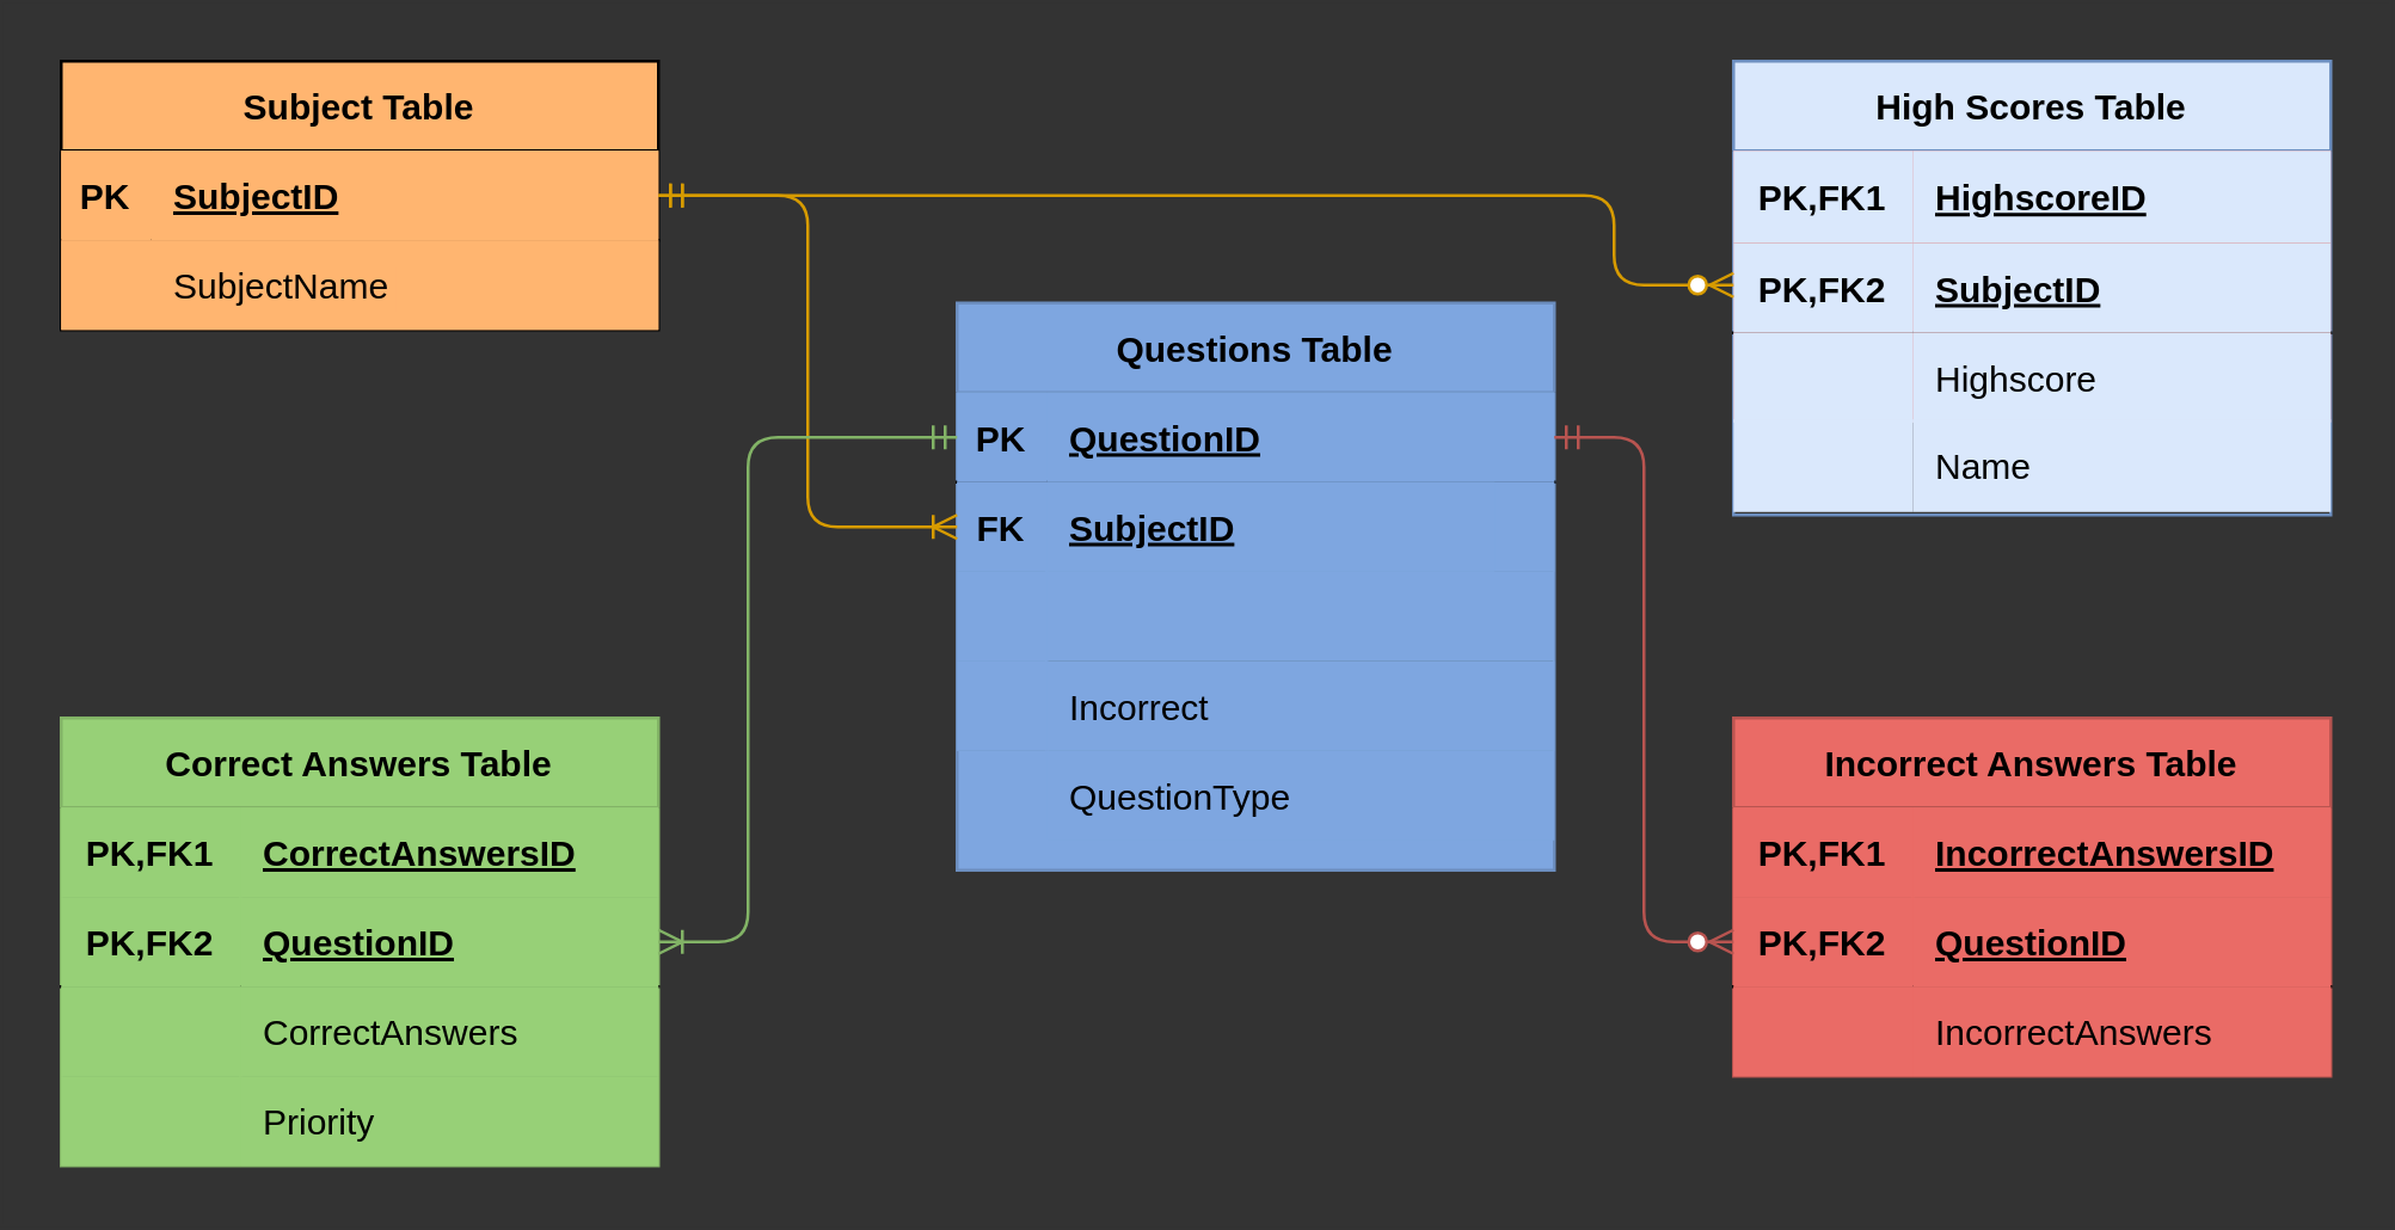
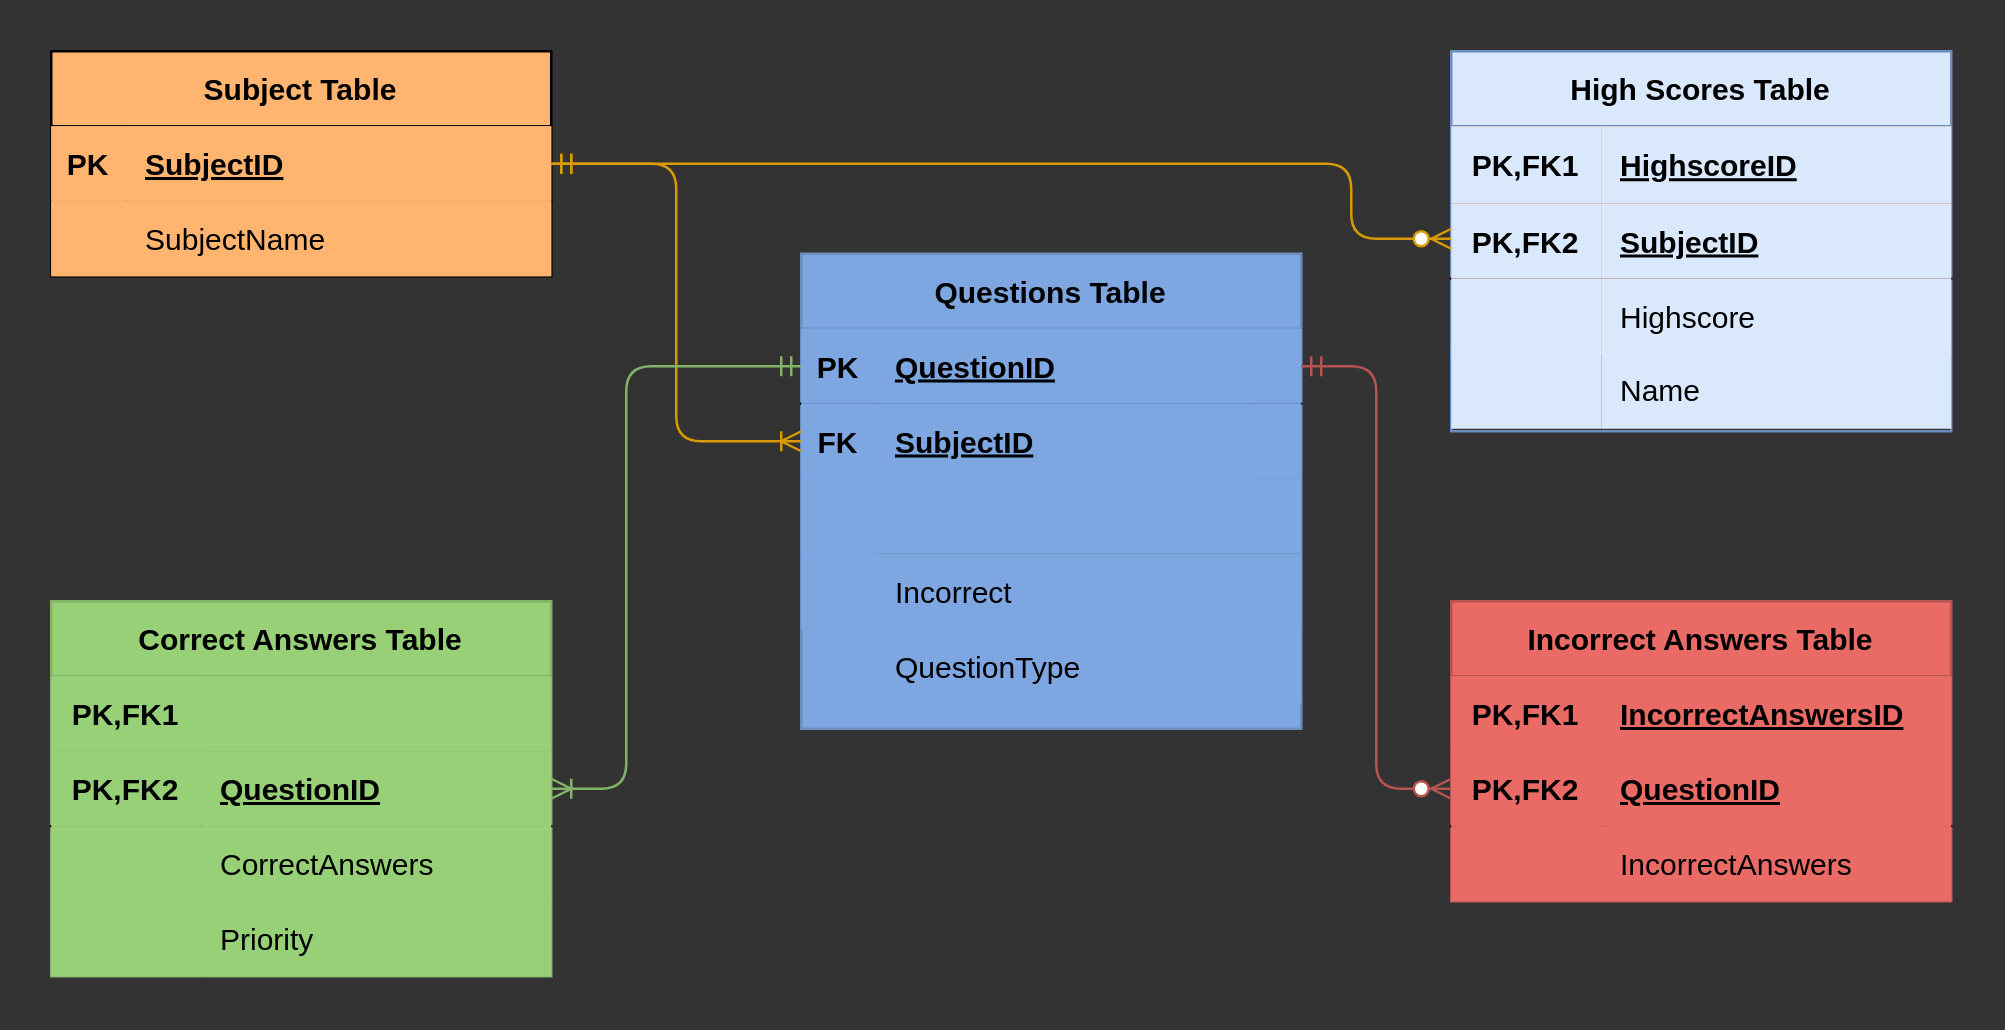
  <mxCell id="0" />
  <mxCell id="1" parent="0" />
  <mxCell id="2" value="" style="shape=partialRectangle;connectable=0;top=0;left=0;bottom=0;right=0;editable=1;overflow=hidden;fillColor=#7EA6E0;" parent="1" vertex="1"><mxGeometry x="320" y="251" width="200" height="40" as="geometry" /></mxCell>
  <mxCell id="3" value="Questions Table" style="shape=table;startSize=30;container=1;collapsible=1;childLayout=tableLayout;fixedRows=1;rowLines=0;fontStyle=1;align=center;resizeLast=1;rounded=0;strokeColor=#6c8ebf;fillColor=#7EA6E0;" parent="1" vertex="1"><mxGeometry x="320" y="101" width="200" height="190" as="geometry" /></mxCell>
  <mxCell id="4" value="" style="shape=partialRectangle;collapsible=0;dropTarget=0;pointerEvents=0;top=0;left=0;bottom=1;right=0;points=[[0,0.5],[1,0.5]];portConstraint=eastwest;fillColor=#7EA6E0;" parent="3" vertex="1"><mxGeometry y="30" width="200" height="30" as="geometry" /></mxCell>
  <mxCell id="5" value="PK" style="shape=partialRectangle;connectable=0;top=0;left=0;bottom=0;right=0;fontStyle=1;overflow=hidden;fillColor=#7EA6E0;" parent="4" vertex="1"><mxGeometry width="30" height="30" as="geometry" /></mxCell>
  <mxCell id="6" value="QuestionID" style="shape=partialRectangle;connectable=0;top=0;left=0;bottom=0;right=0;align=left;spacingLeft=6;fontStyle=5;overflow=hidden;fillColor=#7EA6E0;" parent="4" vertex="1"><mxGeometry x="30" width="170" height="30" as="geometry" /></mxCell>
  <mxCell id="7" value="" style="shape=partialRectangle;collapsible=0;dropTarget=0;pointerEvents=0;top=0;left=0;bottom=0;right=0;points=[[0,0.5],[1,0.5]];portConstraint=eastwest;fillColor=#7EA6E0;" parent="3" vertex="1"><mxGeometry y="60" width="200" height="30" as="geometry" /></mxCell>
  <mxCell id="8" value="FK" style="shape=partialRectangle;connectable=0;top=0;left=0;bottom=0;right=0;editable=1;overflow=hidden;fontStyle=1;fillColor=#7EA6E0;" parent="7" vertex="1"><mxGeometry width="30" height="30" as="geometry" /></mxCell>
  <mxCell id="9" value="" style="shape=partialRectangle;connectable=0;top=0;left=0;bottom=0;right=0;align=left;spacingLeft=6;overflow=hidden;fillColor=#7EA6E0;" parent="7" vertex="1"><mxGeometry x="30" width="170" height="30" as="geometry" /></mxCell>
  <mxCell id="10" value="" style="shape=partialRectangle;collapsible=0;dropTarget=0;pointerEvents=0;top=0;left=0;bottom=0;right=0;points=[[0,0.5],[1,0.5]];portConstraint=eastwest;fillColor=#7EA6E0;" parent="3" vertex="1"><mxGeometry y="90" width="200" height="30" as="geometry" /></mxCell>
  <mxCell id="11" value="" style="shape=partialRectangle;connectable=0;top=0;left=0;bottom=0;right=0;editable=1;overflow=hidden;fillColor=#7EA6E0;" parent="10" vertex="1"><mxGeometry width="30" height="30" as="geometry" /></mxCell>
  <mxCell id="12" value="" style="shape=partialRectangle;collapsible=0;dropTarget=0;pointerEvents=0;top=0;left=0;bottom=0;right=0;points=[[0,0.5],[1,0.5]];portConstraint=eastwest;fillColor=#7EA6E0;" parent="3" vertex="1"><mxGeometry y="120" width="200" height="30" as="geometry" /></mxCell>
  <mxCell id="13" value="" style="shape=partialRectangle;connectable=0;top=0;left=0;bottom=0;right=0;editable=1;overflow=hidden;fillColor=#7EA6E0;" parent="12" vertex="1"><mxGeometry width="30" height="30" as="geometry" /></mxCell>
  <mxCell id="14" value="Incorrect" style="shape=partialRectangle;connectable=0;top=0;left=0;bottom=0;right=0;align=left;spacingLeft=6;overflow=hidden;fillColor=#7EA6E0;" parent="12" vertex="1"><mxGeometry x="30" width="170" height="30" as="geometry" /></mxCell>
  <mxCell id="15" value="SubjectID" style="shape=partialRectangle;connectable=0;top=0;left=0;bottom=0;right=0;align=left;spacingLeft=6;fontStyle=5;overflow=hidden;fillColor=#7EA6E0;" parent="1" vertex="1"><mxGeometry x="350" y="161" width="150" height="30" as="geometry" /></mxCell>
  <mxCell id="16" value="QuestionType" style="shape=partialRectangle;connectable=0;top=0;left=0;bottom=0;right=0;align=left;spacingLeft=6;overflow=hidden;fillColor=#7EA6E0;" parent="1" vertex="1"><mxGeometry x="350" y="251" width="170" height="30" as="geometry" /></mxCell>
  <mxCell id="17" value="Subject Table" style="shape=table;startSize=30;container=1;collapsible=1;childLayout=tableLayout;fixedRows=1;rowLines=0;fontStyle=1;align=center;resizeLast=1;fillColor=#FFB570;" parent="1" vertex="1"><mxGeometry x="20" y="20" width="200" height="90" as="geometry" /></mxCell>
  <mxCell id="18" value="" style="shape=partialRectangle;collapsible=0;dropTarget=0;pointerEvents=0;top=0;left=0;bottom=1;right=0;points=[[0,0.5],[1,0.5]];portConstraint=eastwest;fillColor=#FFB570;" parent="17" vertex="1"><mxGeometry y="30" width="200" height="30" as="geometry" /></mxCell>
  <mxCell id="19" value="PK" style="shape=partialRectangle;connectable=0;top=0;left=0;bottom=0;right=0;fontStyle=1;overflow=hidden;fillColor=#FFB570;" parent="18" vertex="1"><mxGeometry width="30" height="30" as="geometry" /></mxCell>
  <mxCell id="20" value="SubjectID" style="shape=partialRectangle;connectable=0;top=0;left=0;bottom=0;right=0;align=left;spacingLeft=6;fontStyle=5;overflow=hidden;fillColor=#FFB570;" parent="18" vertex="1"><mxGeometry x="30" width="170" height="30" as="geometry" /></mxCell>
  <mxCell id="21" value="" style="shape=partialRectangle;collapsible=0;dropTarget=0;pointerEvents=0;top=0;left=0;bottom=0;right=0;points=[[0,0.5],[1,0.5]];portConstraint=eastwest;fillColor=#FFB570;strokeColor=#333333;" parent="17" vertex="1"><mxGeometry y="60" width="200" height="30" as="geometry" /></mxCell>
  <mxCell id="22" value="" style="shape=partialRectangle;connectable=0;top=0;left=0;bottom=0;right=0;editable=1;overflow=hidden;fillColor=#FFB570;" parent="21" vertex="1"><mxGeometry width="30" height="30" as="geometry" /></mxCell>
  <mxCell id="23" value="SubjectName" style="shape=partialRectangle;connectable=0;top=0;left=0;bottom=0;right=0;align=left;spacingLeft=6;overflow=hidden;labelBackgroundColor=#FFB570;fillColor=#FFB570;" parent="21" vertex="1"><mxGeometry x="30" width="170" height="30" as="geometry" /></mxCell>
  <mxCell id="24" value="Correct Answers Table" style="shape=table;startSize=30;container=1;collapsible=1;childLayout=tableLayout;fixedRows=1;rowLines=0;fontStyle=1;align=center;resizeLast=1;rounded=0;sketch=0;shadow=0;strokeColor=#82b366;fillColor=#97D077;" parent="1" vertex="1"><mxGeometry x="20" y="240" width="200" height="150" as="geometry" /></mxCell>
  <mxCell id="25" value="" style="shape=partialRectangle;collapsible=0;dropTarget=0;pointerEvents=0;top=0;left=0;bottom=0;right=0;points=[[0,0.5],[1,0.5]];portConstraint=eastwest;fillColor=#97D077;" parent="24" vertex="1"><mxGeometry y="30" width="200" height="30" as="geometry" /></mxCell>
  <mxCell id="26" value="PK,FK1" style="shape=partialRectangle;connectable=0;top=0;left=0;bottom=0;right=0;fontStyle=1;overflow=hidden;fillColor=#97D077;" parent="25" vertex="1"><mxGeometry width="60" height="30" as="geometry" /></mxCell>
- <mxCell id="27" value="CorrectAnswersID" style="shape=partialRectangle;connectable=0;top=0;left=0;bottom=0;right=0;align=left;spacingLeft=6;fontStyle=5;overflow=hidden;fillColor=#97D077;" parent="25" vertex="1"><mxGeometry x="60" width="140" height="30" as="geometry" /></mxCell>
  <mxCell id="28" value="" style="shape=partialRectangle;collapsible=0;dropTarget=0;pointerEvents=0;top=0;left=0;bottom=1;right=0;points=[[0,0.5],[1,0.5]];portConstraint=eastwest;fillColor=#97D077;" parent="24" vertex="1"><mxGeometry y="60" width="200" height="30" as="geometry" /></mxCell>
  <mxCell id="29" value="PK,FK2" style="shape=partialRectangle;connectable=0;top=0;left=0;bottom=0;right=0;fontStyle=1;overflow=hidden;fillColor=#97D077;" parent="28" vertex="1"><mxGeometry width="60" height="30" as="geometry" /></mxCell>
  <mxCell id="30" value="QuestionID" style="shape=partialRectangle;connectable=0;top=0;left=0;bottom=0;right=0;align=left;spacingLeft=6;fontStyle=5;overflow=hidden;fillColor=#97D077;" parent="28" vertex="1"><mxGeometry x="60" width="140" height="30" as="geometry" /></mxCell>
  <mxCell id="31" value="" style="shape=partialRectangle;collapsible=0;dropTarget=0;pointerEvents=0;top=0;left=0;bottom=0;right=0;points=[[0,0.5],[1,0.5]];portConstraint=eastwest;fillColor=#97D077;" parent="24" vertex="1"><mxGeometry y="90" width="200" height="30" as="geometry" /></mxCell>
  <mxCell id="32" value="" style="shape=partialRectangle;connectable=0;top=0;left=0;bottom=0;right=0;editable=1;overflow=hidden;fillColor=#97D077;" parent="31" vertex="1"><mxGeometry width="60" height="30" as="geometry" /></mxCell>
  <mxCell id="33" value="CorrectAnswers    " style="shape=partialRectangle;connectable=0;top=0;left=0;bottom=0;right=0;align=left;spacingLeft=6;overflow=hidden;fillColor=#97D077;" parent="31" vertex="1"><mxGeometry x="60" width="140" height="30" as="geometry" /></mxCell>
  <mxCell id="34" value="" style="shape=partialRectangle;collapsible=0;dropTarget=0;pointerEvents=0;top=0;left=0;bottom=0;right=0;points=[[0,0.5],[1,0.5]];portConstraint=eastwest;fillColor=#97D077;" parent="24" vertex="1"><mxGeometry y="120" width="200" height="30" as="geometry" /></mxCell>
  <mxCell id="35" value="" style="shape=partialRectangle;connectable=0;top=0;left=0;bottom=0;right=0;editable=1;overflow=hidden;fillColor=#97D077;" parent="34" vertex="1"><mxGeometry width="60" height="30" as="geometry" /></mxCell>
  <mxCell id="36" value="Priority" style="shape=partialRectangle;connectable=0;top=0;left=0;bottom=0;right=0;align=left;spacingLeft=6;overflow=hidden;fillColor=#97D077;" parent="34" vertex="1"><mxGeometry x="60" width="140" height="30" as="geometry" /></mxCell>
  <mxCell id="37" value="Incorrect Answers Table" style="shape=table;startSize=30;container=1;collapsible=1;childLayout=tableLayout;fixedRows=1;rowLines=0;fontStyle=1;align=center;resizeLast=1;strokeColor=#b85450;fillColor=#EA6B66;" parent="1" vertex="1"><mxGeometry x="580" y="240" width="200" height="120" as="geometry"><mxRectangle x="640" y="320" width="170" height="30" as="alternateBounds" /></mxGeometry></mxCell>
  <mxCell id="38" value="" style="shape=partialRectangle;collapsible=0;dropTarget=0;pointerEvents=0;top=0;left=0;bottom=0;right=0;points=[[0,0.5],[1,0.5]];portConstraint=eastwest;fillColor=#EA6B66;" parent="37" vertex="1"><mxGeometry y="30" width="200" height="30" as="geometry" /></mxCell>
  <mxCell id="39" value="PK,FK1" style="shape=partialRectangle;connectable=0;top=0;left=0;bottom=0;right=0;fontStyle=1;overflow=hidden;fillColor=#EA6B66;" parent="38" vertex="1"><mxGeometry width="60" height="30" as="geometry" /></mxCell>
  <mxCell id="40" value="IncorrectAnswersID" style="shape=partialRectangle;connectable=0;top=0;left=0;bottom=0;right=0;align=left;spacingLeft=6;fontStyle=5;overflow=hidden;fillColor=#EA6B66;" parent="38" vertex="1"><mxGeometry x="60" width="140" height="30" as="geometry" /></mxCell>
  <mxCell id="41" value="" style="shape=partialRectangle;collapsible=0;dropTarget=0;pointerEvents=0;top=0;left=0;bottom=1;right=0;points=[[0,0.5],[1,0.5]];portConstraint=eastwest;fillColor=#EA6B66;" parent="37" vertex="1"><mxGeometry y="60" width="200" height="30" as="geometry" /></mxCell>
  <mxCell id="42" value="PK,FK2" style="shape=partialRectangle;connectable=0;top=0;left=0;bottom=0;right=0;fontStyle=1;overflow=hidden;fillColor=#EA6B66;" parent="41" vertex="1"><mxGeometry width="60" height="30" as="geometry" /></mxCell>
  <mxCell id="43" value="QuestionID" style="shape=partialRectangle;connectable=0;top=0;left=0;bottom=0;right=0;align=left;spacingLeft=6;fontStyle=5;overflow=hidden;fillColor=#EA6B66;" parent="41" vertex="1"><mxGeometry x="60" width="140" height="30" as="geometry" /></mxCell>
  <mxCell id="44" value="" style="shape=partialRectangle;collapsible=0;dropTarget=0;pointerEvents=0;top=0;left=0;bottom=0;right=0;points=[[0,0.5],[1,0.5]];portConstraint=eastwest;fillColor=#EA6B66;" parent="37" vertex="1"><mxGeometry y="90" width="200" height="30" as="geometry" /></mxCell>
  <mxCell id="45" value="" style="shape=partialRectangle;connectable=0;top=0;left=0;bottom=0;right=0;editable=1;overflow=hidden;fillColor=#EA6B66;" parent="44" vertex="1"><mxGeometry width="60" height="30" as="geometry" /></mxCell>
  <mxCell id="46" value="IncorrectAnswers    " style="shape=partialRectangle;connectable=0;top=0;left=0;bottom=0;right=0;align=left;spacingLeft=6;overflow=hidden;fillColor=#EA6B66;" parent="44" vertex="1"><mxGeometry x="60" width="140" height="30" as="geometry" /></mxCell>
  <mxCell id="47" style="edgeStyle=orthogonalEdgeStyle;rounded=1;orthogonalLoop=1;jettySize=auto;html=1;exitX=1;exitY=0.5;exitDx=0;exitDy=0;entryX=0;entryY=0.5;entryDx=0;entryDy=0;endArrow=ERoneToMany;endFill=0;startArrow=ERmandOne;startFill=0;fillColor=#ffe6cc;strokeColor=#d79b00;" parent="1" source="18" target="7" edge="1"><mxGeometry relative="1" as="geometry"><Array as="points"><mxPoint x="270" y="65" /><mxPoint x="270" y="176" /></Array></mxGeometry></mxCell>
  <mxCell id="48" style="edgeStyle=orthogonalEdgeStyle;rounded=1;orthogonalLoop=1;jettySize=auto;html=1;exitX=0;exitY=0.5;exitDx=0;exitDy=0;entryX=1;entryY=0.5;entryDx=0;entryDy=0;startArrow=ERmandOne;startFill=0;endArrow=ERoneToMany;endFill=0;fillColor=#d5e8d4;strokeColor=#82b366;" parent="1" source="4" target="28" edge="1"><mxGeometry relative="1" as="geometry"><Array as="points"><mxPoint x="250" y="146" /><mxPoint x="250" y="315" /></Array></mxGeometry></mxCell>
  <mxCell id="49" style="edgeStyle=orthogonalEdgeStyle;rounded=1;orthogonalLoop=1;jettySize=auto;html=1;exitX=1;exitY=0.5;exitDx=0;exitDy=0;entryX=0;entryY=0.5;entryDx=0;entryDy=0;startArrow=ERmandOne;startFill=0;endArrow=ERzeroToMany;endFill=1;fillColor=#f8cecc;strokeColor=#b85450;" parent="1" source="4" target="41" edge="1"><mxGeometry relative="1" as="geometry" /></mxCell>
  <mxCell id="50" value="High Scores Table" style="shape=table;startSize=30;container=1;collapsible=1;childLayout=tableLayout;fixedRows=1;rowLines=0;fontStyle=1;align=center;resizeLast=1;strokeColor=#6c8ebf;fillColor=#dae8fc;" parent="1" vertex="1"><mxGeometry x="580" y="20" width="200" height="152" as="geometry"><mxRectangle x="640" y="320" width="170" height="30" as="alternateBounds" /></mxGeometry></mxCell>
  <mxCell id="51" value="" style="shape=partialRectangle;collapsible=0;dropTarget=0;pointerEvents=0;top=0;left=0;bottom=0;right=0;points=[[0,0.5],[1,0.5]];portConstraint=eastwest;fillColor=#EA6B66;" parent="50" vertex="1"><mxGeometry y="30" width="200" height="31" as="geometry" /></mxCell>
  <mxCell id="52" value="PK,FK1" style="shape=partialRectangle;connectable=0;top=0;left=0;bottom=0;right=0;fontStyle=1;overflow=hidden;fillColor=#dae8fc;" parent="51" vertex="1"><mxGeometry width="60" height="31" as="geometry" /></mxCell>
  <mxCell id="53" value="HighscoreID" style="shape=partialRectangle;connectable=0;top=0;left=0;bottom=0;right=0;align=left;spacingLeft=6;fontStyle=5;overflow=hidden;fillColor=#dae8fc;strokeColor=#6c8ebf;" parent="51" vertex="1"><mxGeometry x="60" width="140" height="31" as="geometry" /></mxCell>
  <mxCell id="54" value="" style="shape=partialRectangle;collapsible=0;dropTarget=0;pointerEvents=0;top=0;left=0;bottom=1;right=0;points=[[0,0.5],[1,0.5]];portConstraint=eastwest;fillColor=#EA6B66;" parent="50" vertex="1"><mxGeometry y="61" width="200" height="30" as="geometry" /></mxCell>
  <mxCell id="55" value="PK,FK2" style="shape=partialRectangle;connectable=0;top=0;left=0;bottom=0;right=0;fontStyle=1;overflow=hidden;fillColor=#dae8fc;strokeColor=#6c8ebf;" parent="54" vertex="1"><mxGeometry width="60" height="30" as="geometry" /></mxCell>
  <mxCell id="56" value="SubjectID" style="shape=partialRectangle;connectable=0;top=0;left=0;bottom=0;right=0;align=left;spacingLeft=6;fontStyle=5;overflow=hidden;fillColor=#dae8fc;strokeColor=#6c8ebf;" parent="54" vertex="1"><mxGeometry x="60" width="140" height="30" as="geometry" /></mxCell>
  <mxCell id="57" value="" style="shape=partialRectangle;collapsible=0;dropTarget=0;pointerEvents=0;top=0;left=0;bottom=0;right=0;points=[[0,0.5],[1,0.5]];portConstraint=eastwest;fillColor=#EA6B66;" parent="50" vertex="1"><mxGeometry y="91" width="200" height="30" as="geometry" /></mxCell>
  <mxCell id="58" value="" style="shape=partialRectangle;connectable=0;top=0;left=0;bottom=0;right=0;editable=1;overflow=hidden;fillColor=#dae8fc;strokeColor=#6c8ebf;" parent="57" vertex="1"><mxGeometry width="60" height="30" as="geometry" /></mxCell>
  <mxCell id="59" value="Highscore" style="shape=partialRectangle;connectable=0;top=0;left=0;bottom=0;right=0;align=left;spacingLeft=6;overflow=hidden;fillColor=#dae8fc;strokeColor=#6c8ebf;" parent="57" vertex="1"><mxGeometry x="60" width="140" height="30" as="geometry" /></mxCell>
  <mxCell id="60" value="Name" style="shape=partialRectangle;connectable=0;top=0;left=0;bottom=0;right=0;align=left;spacingLeft=6;overflow=hidden;fillColor=#dae8fc;strokeColor=#6c8ebf;" parent="1" vertex="1"><mxGeometry x="640" y="140" width="140" height="31" as="geometry" /></mxCell>
  <mxCell id="61" value="" style="shape=partialRectangle;connectable=0;top=0;left=0;bottom=0;right=0;editable=1;overflow=hidden;fillColor=#dae8fc;strokeColor=#6c8ebf;" parent="1" vertex="1"><mxGeometry x="580" y="140" width="60" height="31" as="geometry" /></mxCell>
  <mxCell id="62" style="edgeStyle=orthogonalEdgeStyle;rounded=1;orthogonalLoop=1;jettySize=auto;html=1;fillColor=#ffe6cc;strokeColor=#d79b00;startArrow=ERmandOne;startFill=0;endArrow=ERzeroToMany;endFill=1;" parent="1" source="18" target="54" edge="1"><mxGeometry relative="1" as="geometry"><Array as="points"><mxPoint x="540" y="65" /><mxPoint x="540" y="95" /></Array></mxGeometry></mxCell>
